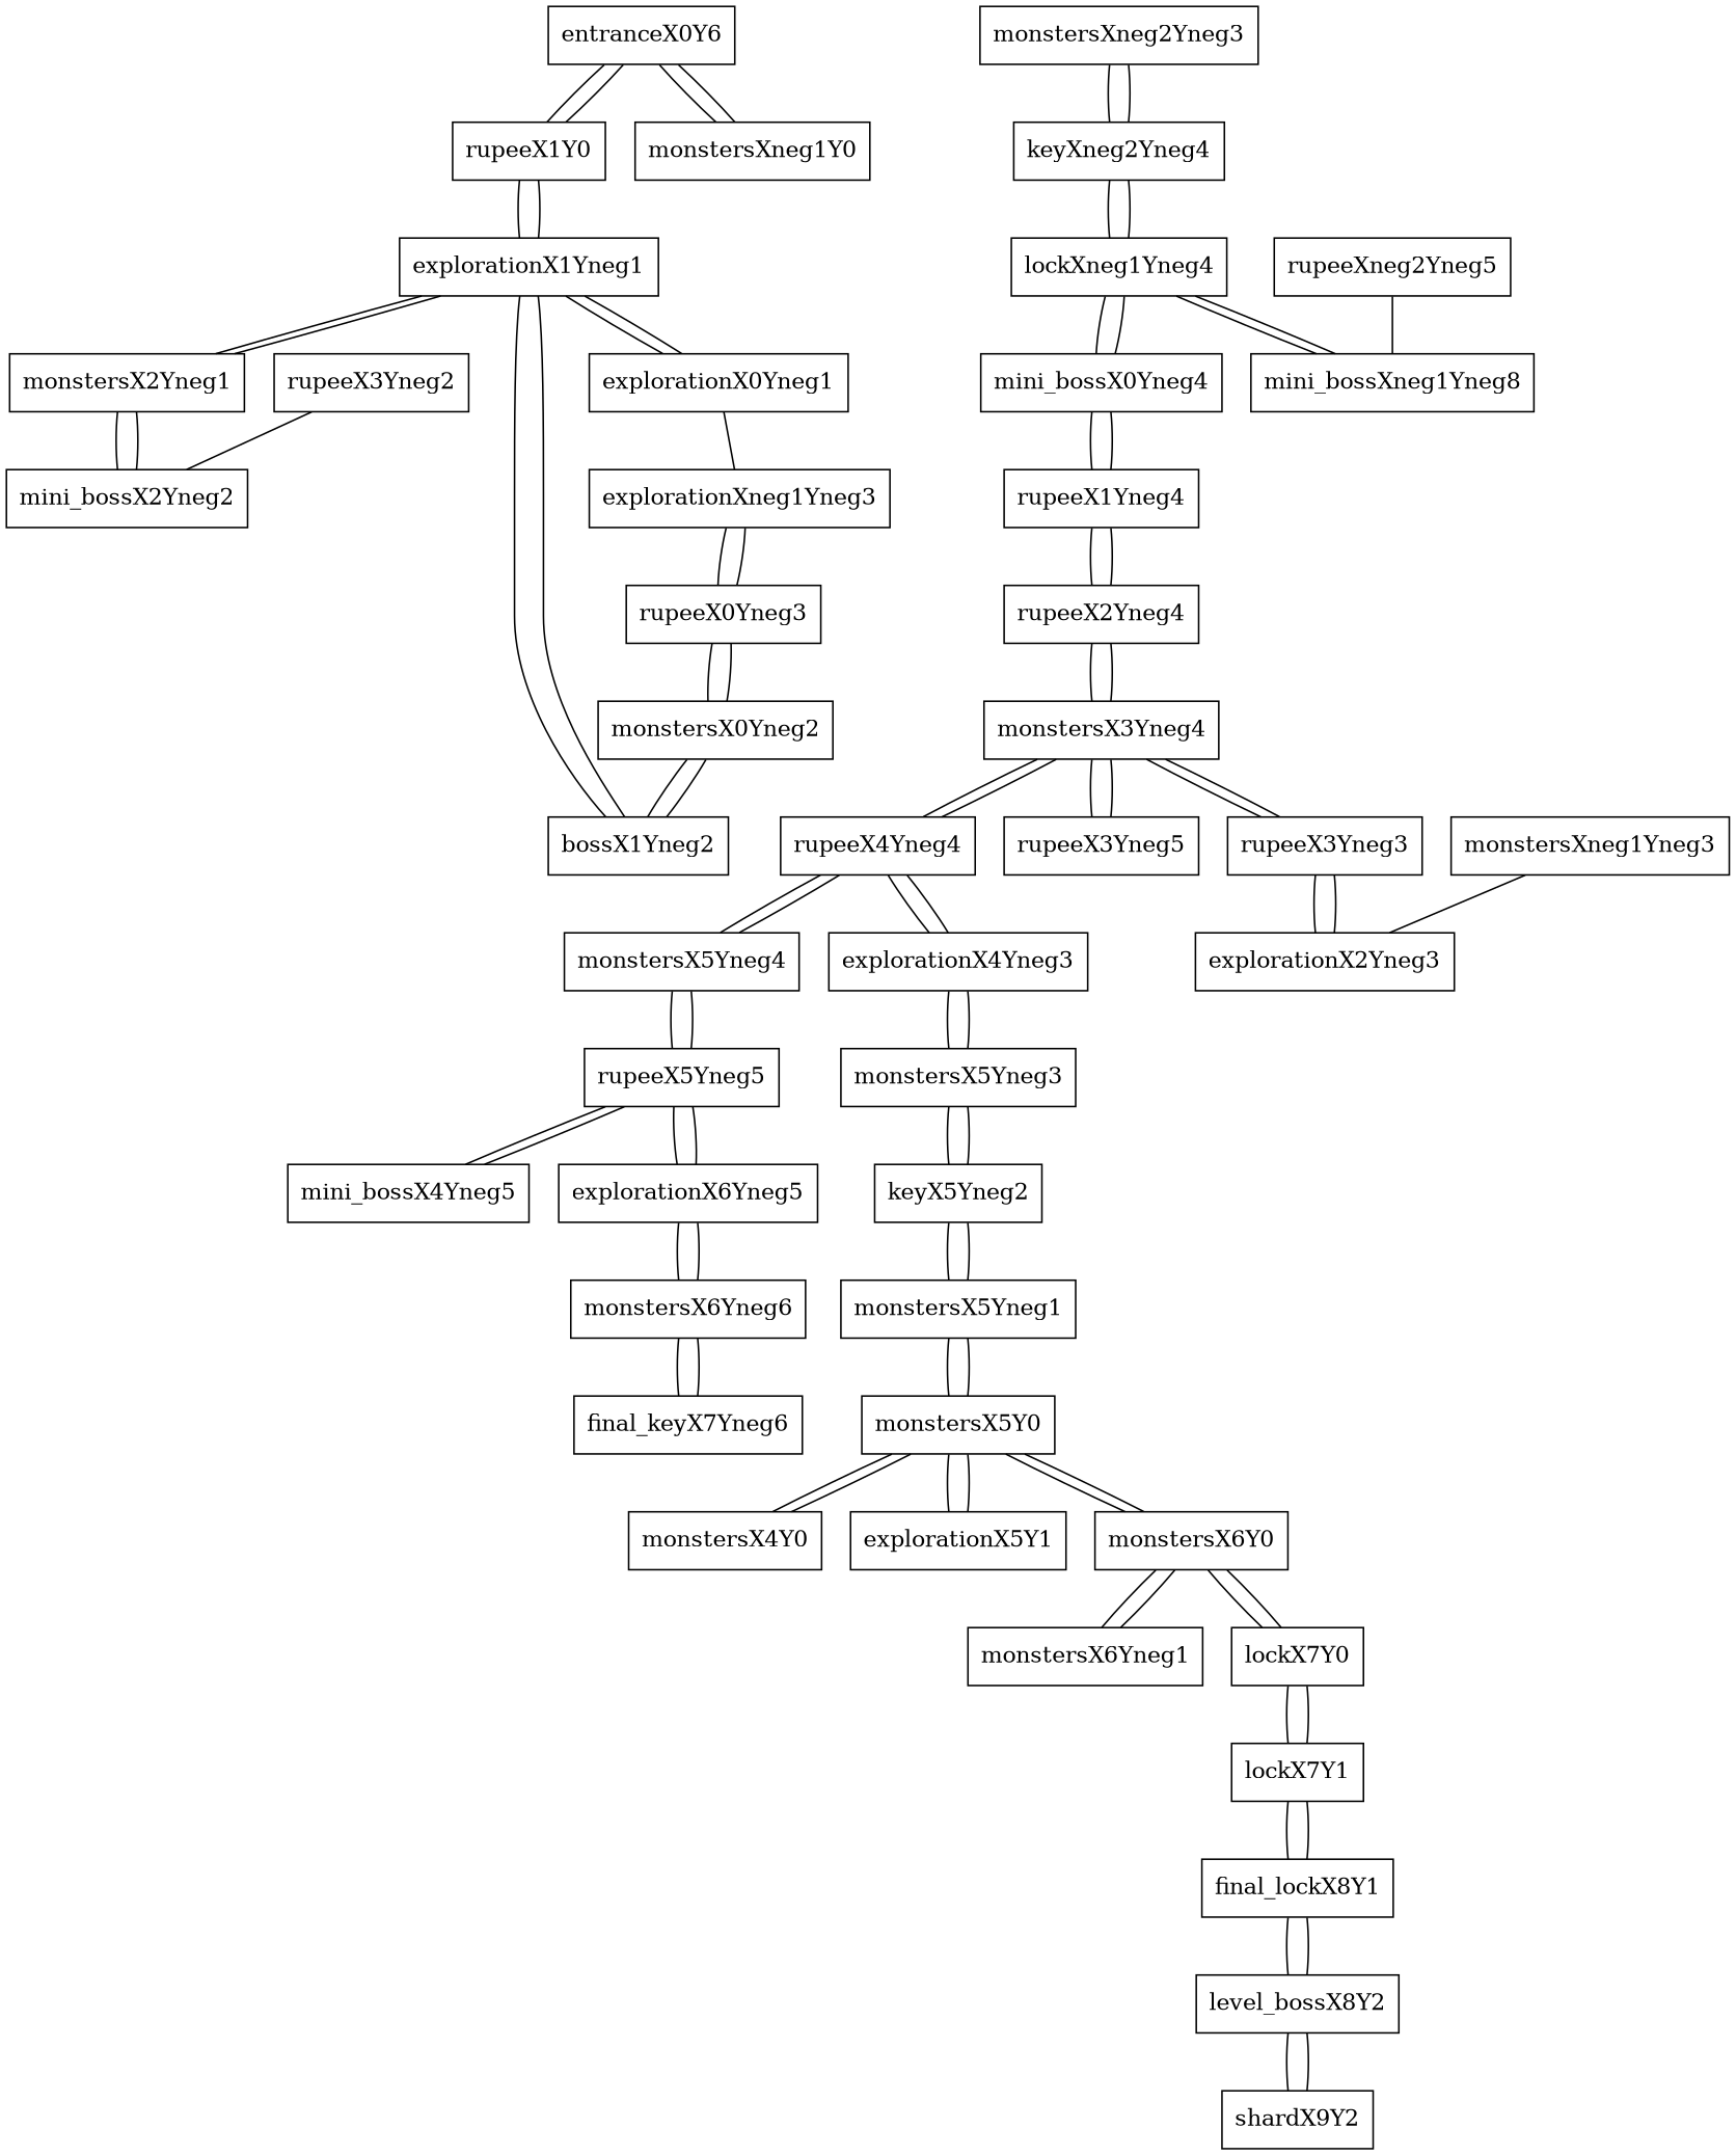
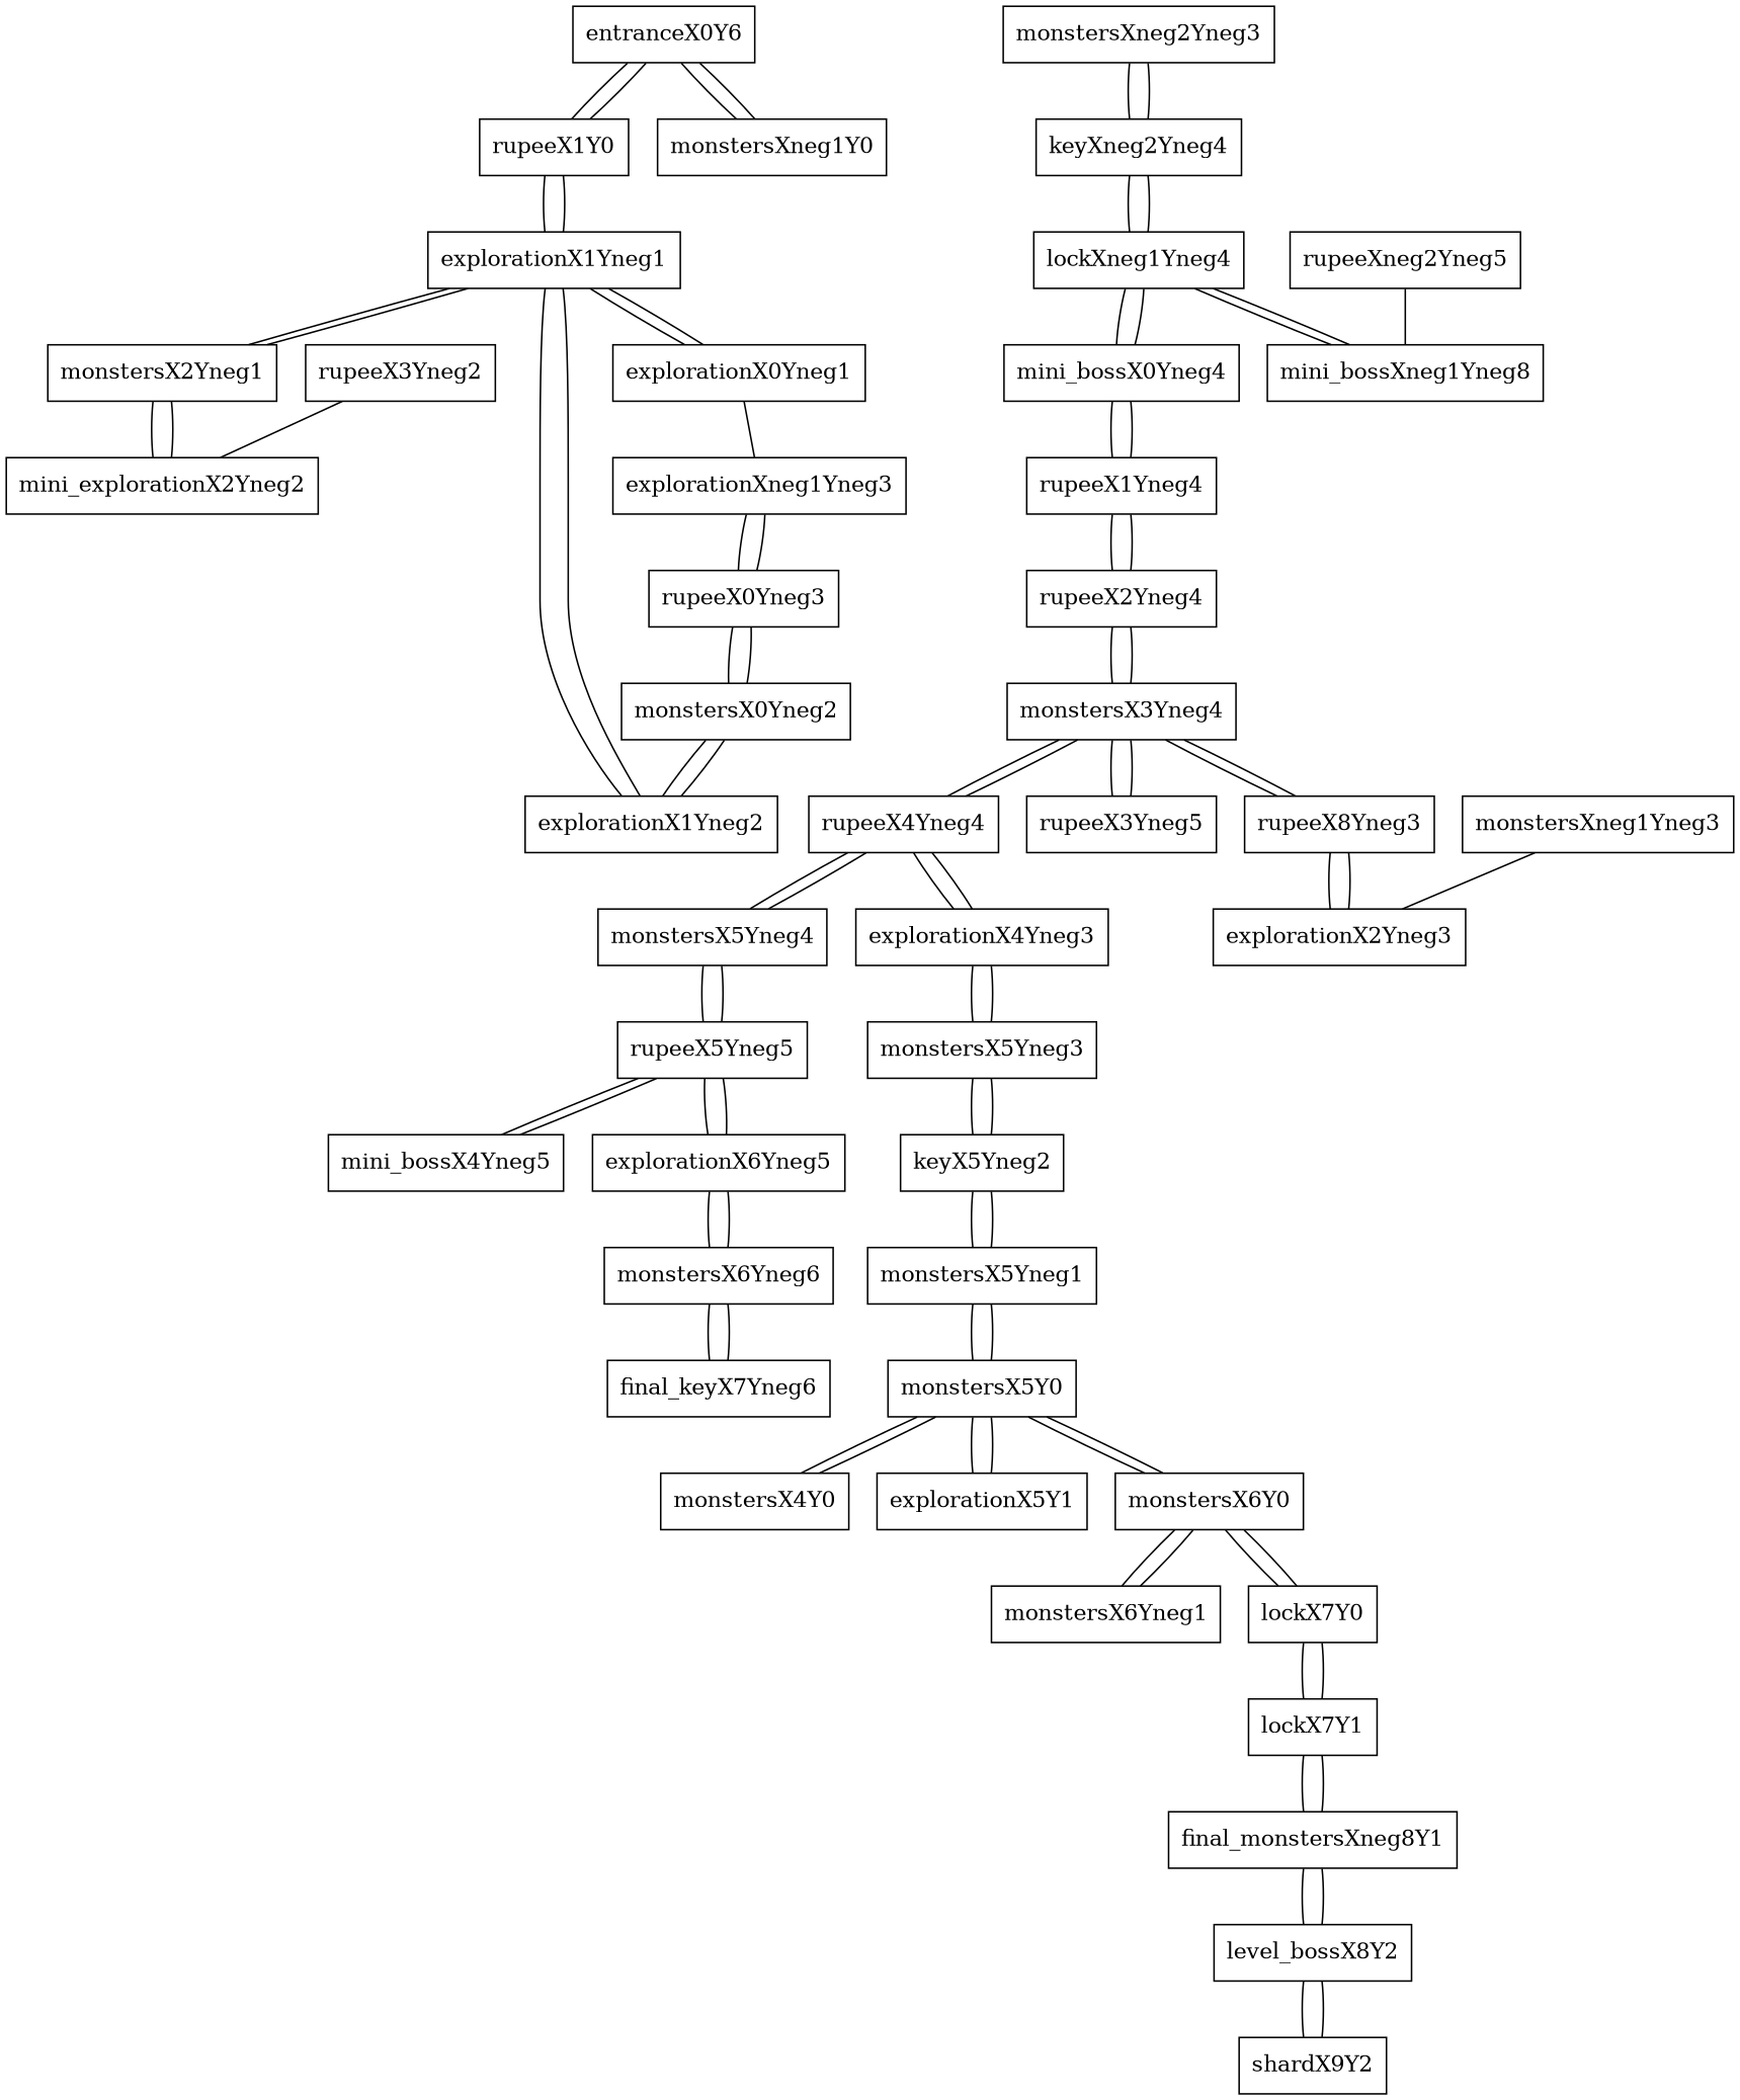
  graph {
    node [shape=box]
    n1 [label=entranceX0Y6]
    rupeeX1Y0
    monstersXneg1Y0
    explorationX1Yneg1
    monstersX2Yneg1
-   explorationX1Yneg2 [label=bossX1Yneg2]
+   explorationX1Yneg2
    explorationX0Yneg1
-   mini_bossX2Yneg2
+   mini_bossX2Yneg2 [label=mini_explorationX2Yneg2]
    monstersX0Yneg2
    explorationXneg1Yneg3
    rupeeX0Yneg3
    rupeeX3Yneg2
    monstersXneg2Yneg3
    keyXneg2Yneg4
    lockXneg1Yneg4
    mini_bossX0Yneg4
    n17 [label=mini_bossXneg1Yneg8]
    rupeeX1Yneg4
    rupeeX2Yneg4
    monstersX3Yneg4
-   rupeeX3Yneg3
+   rupeeX3Yneg3 [label=rupeeX8Yneg3]
    rupeeX4Yneg4
    rupeeX3Yneg5
    explorationX2Yneg3
    monstersX5Yneg4
    explorationX4Yneg3
    rupeeX5Yneg5
    monstersX5Yneg3
    explorationX6Yneg5
    mini_bossX4Yneg5
    monstersX6Yneg6
    rupeeXneg2Yneg5
    final_keyX7Yneg6
    n34 [label=monstersXneg1Yneg3]
    keyX5Yneg2
    monstersX5Yneg1
    monstersX5Y0
    monstersX4Y0
    explorationX5Y1
    monstersX6Y0
    monstersX6Yneg1
    lockX7Y0
    lockX7Y1
-   final_lockX8Y1
+   final_lockX8Y1 [label=final_monstersXneg8Y1]
    level_bossX8Y2
    shardX9Y2
    n1 -- rupeeX1Y0
    n1 -- monstersXneg1Y0
    rupeeX1Y0 -- n1
    rupeeX1Y0 -- explorationX1Yneg1
    monstersXneg1Y0 -- n1
    explorationX1Yneg1 -- rupeeX1Y0
    explorationX1Yneg1 -- monstersX2Yneg1
    explorationX1Yneg1 -- explorationX1Yneg2
    explorationX1Yneg1 -- explorationX0Yneg1
    monstersX2Yneg1 -- explorationX1Yneg1
    monstersX2Yneg1 -- mini_bossX2Yneg2
    explorationX1Yneg2 -- explorationX1Yneg1
    explorationX1Yneg2 -- monstersX0Yneg2
    explorationX0Yneg1 -- explorationX1Yneg1
    explorationX0Yneg1 -- explorationXneg1Yneg3
    mini_bossX2Yneg2 -- monstersX2Yneg1
    monstersX0Yneg2 -- explorationX1Yneg2
    monstersX0Yneg2 -- rupeeX0Yneg3
    explorationXneg1Yneg3 -- rupeeX0Yneg3
    rupeeX0Yneg3 -- monstersX0Yneg2
    rupeeX0Yneg3 -- explorationXneg1Yneg3
    rupeeX3Yneg2 -- mini_bossX2Yneg2
    monstersXneg2Yneg3 -- keyXneg2Yneg4
    keyXneg2Yneg4 -- monstersXneg2Yneg3
    keyXneg2Yneg4 -- lockXneg1Yneg4
    lockXneg1Yneg4 -- keyXneg2Yneg4
    lockXneg1Yneg4 -- mini_bossX0Yneg4
    lockXneg1Yneg4 -- n17
    mini_bossX0Yneg4 -- lockXneg1Yneg4
    mini_bossX0Yneg4 -- rupeeX1Yneg4
    n17 -- lockXneg1Yneg4
    rupeeX1Yneg4 -- mini_bossX0Yneg4
    rupeeX1Yneg4 -- rupeeX2Yneg4
    rupeeX2Yneg4 -- rupeeX1Yneg4
    rupeeX2Yneg4 -- monstersX3Yneg4
    monstersX3Yneg4 -- rupeeX2Yneg4
    monstersX3Yneg4 -- rupeeX3Yneg3
    monstersX3Yneg4 -- rupeeX4Yneg4
    monstersX3Yneg4 -- rupeeX3Yneg5
    rupeeX3Yneg3 -- monstersX3Yneg4
    rupeeX3Yneg3 -- explorationX2Yneg3
    rupeeX4Yneg4 -- monstersX3Yneg4
    rupeeX4Yneg4 -- monstersX5Yneg4
    rupeeX4Yneg4 -- explorationX4Yneg3
    rupeeX3Yneg5 -- monstersX3Yneg4
    explorationX2Yneg3 -- rupeeX3Yneg3
    monstersX5Yneg4 -- rupeeX4Yneg4
    monstersX5Yneg4 -- rupeeX5Yneg5
    explorationX4Yneg3 -- rupeeX4Yneg4
    explorationX4Yneg3 -- monstersX5Yneg3
    rupeeX5Yneg5 -- monstersX5Yneg4
    rupeeX5Yneg5 -- explorationX6Yneg5
    rupeeX5Yneg5 -- mini_bossX4Yneg5
    monstersX5Yneg3 -- explorationX4Yneg3
    monstersX5Yneg3 -- keyX5Yneg2
    explorationX6Yneg5 -- rupeeX5Yneg5
    explorationX6Yneg5 -- monstersX6Yneg6
    mini_bossX4Yneg5 -- rupeeX5Yneg5
    monstersX6Yneg6 -- explorationX6Yneg5
    monstersX6Yneg6 -- final_keyX7Yneg6
    rupeeXneg2Yneg5 -- n17
    final_keyX7Yneg6 -- monstersX6Yneg6
    n34 -- explorationX2Yneg3
    keyX5Yneg2 -- monstersX5Yneg3
    keyX5Yneg2 -- monstersX5Yneg1
    monstersX5Yneg1 -- keyX5Yneg2
    monstersX5Yneg1 -- monstersX5Y0
    monstersX5Y0 -- monstersX5Yneg1
    monstersX5Y0 -- monstersX4Y0
    monstersX5Y0 -- explorationX5Y1
    monstersX5Y0 -- monstersX6Y0
    monstersX4Y0 -- monstersX5Y0
    explorationX5Y1 -- monstersX5Y0
    monstersX6Y0 -- monstersX5Y0
    monstersX6Y0 -- monstersX6Yneg1
    monstersX6Y0 -- lockX7Y0
    monstersX6Yneg1 -- monstersX6Y0
    lockX7Y0 -- monstersX6Y0
    lockX7Y0 -- lockX7Y1
    lockX7Y1 -- lockX7Y0
    lockX7Y1 -- final_lockX8Y1
    final_lockX8Y1 -- lockX7Y1
    final_lockX8Y1 -- level_bossX8Y2
    level_bossX8Y2 -- final_lockX8Y1
    level_bossX8Y2 -- shardX9Y2
    shardX9Y2 -- level_bossX8Y2
  }
